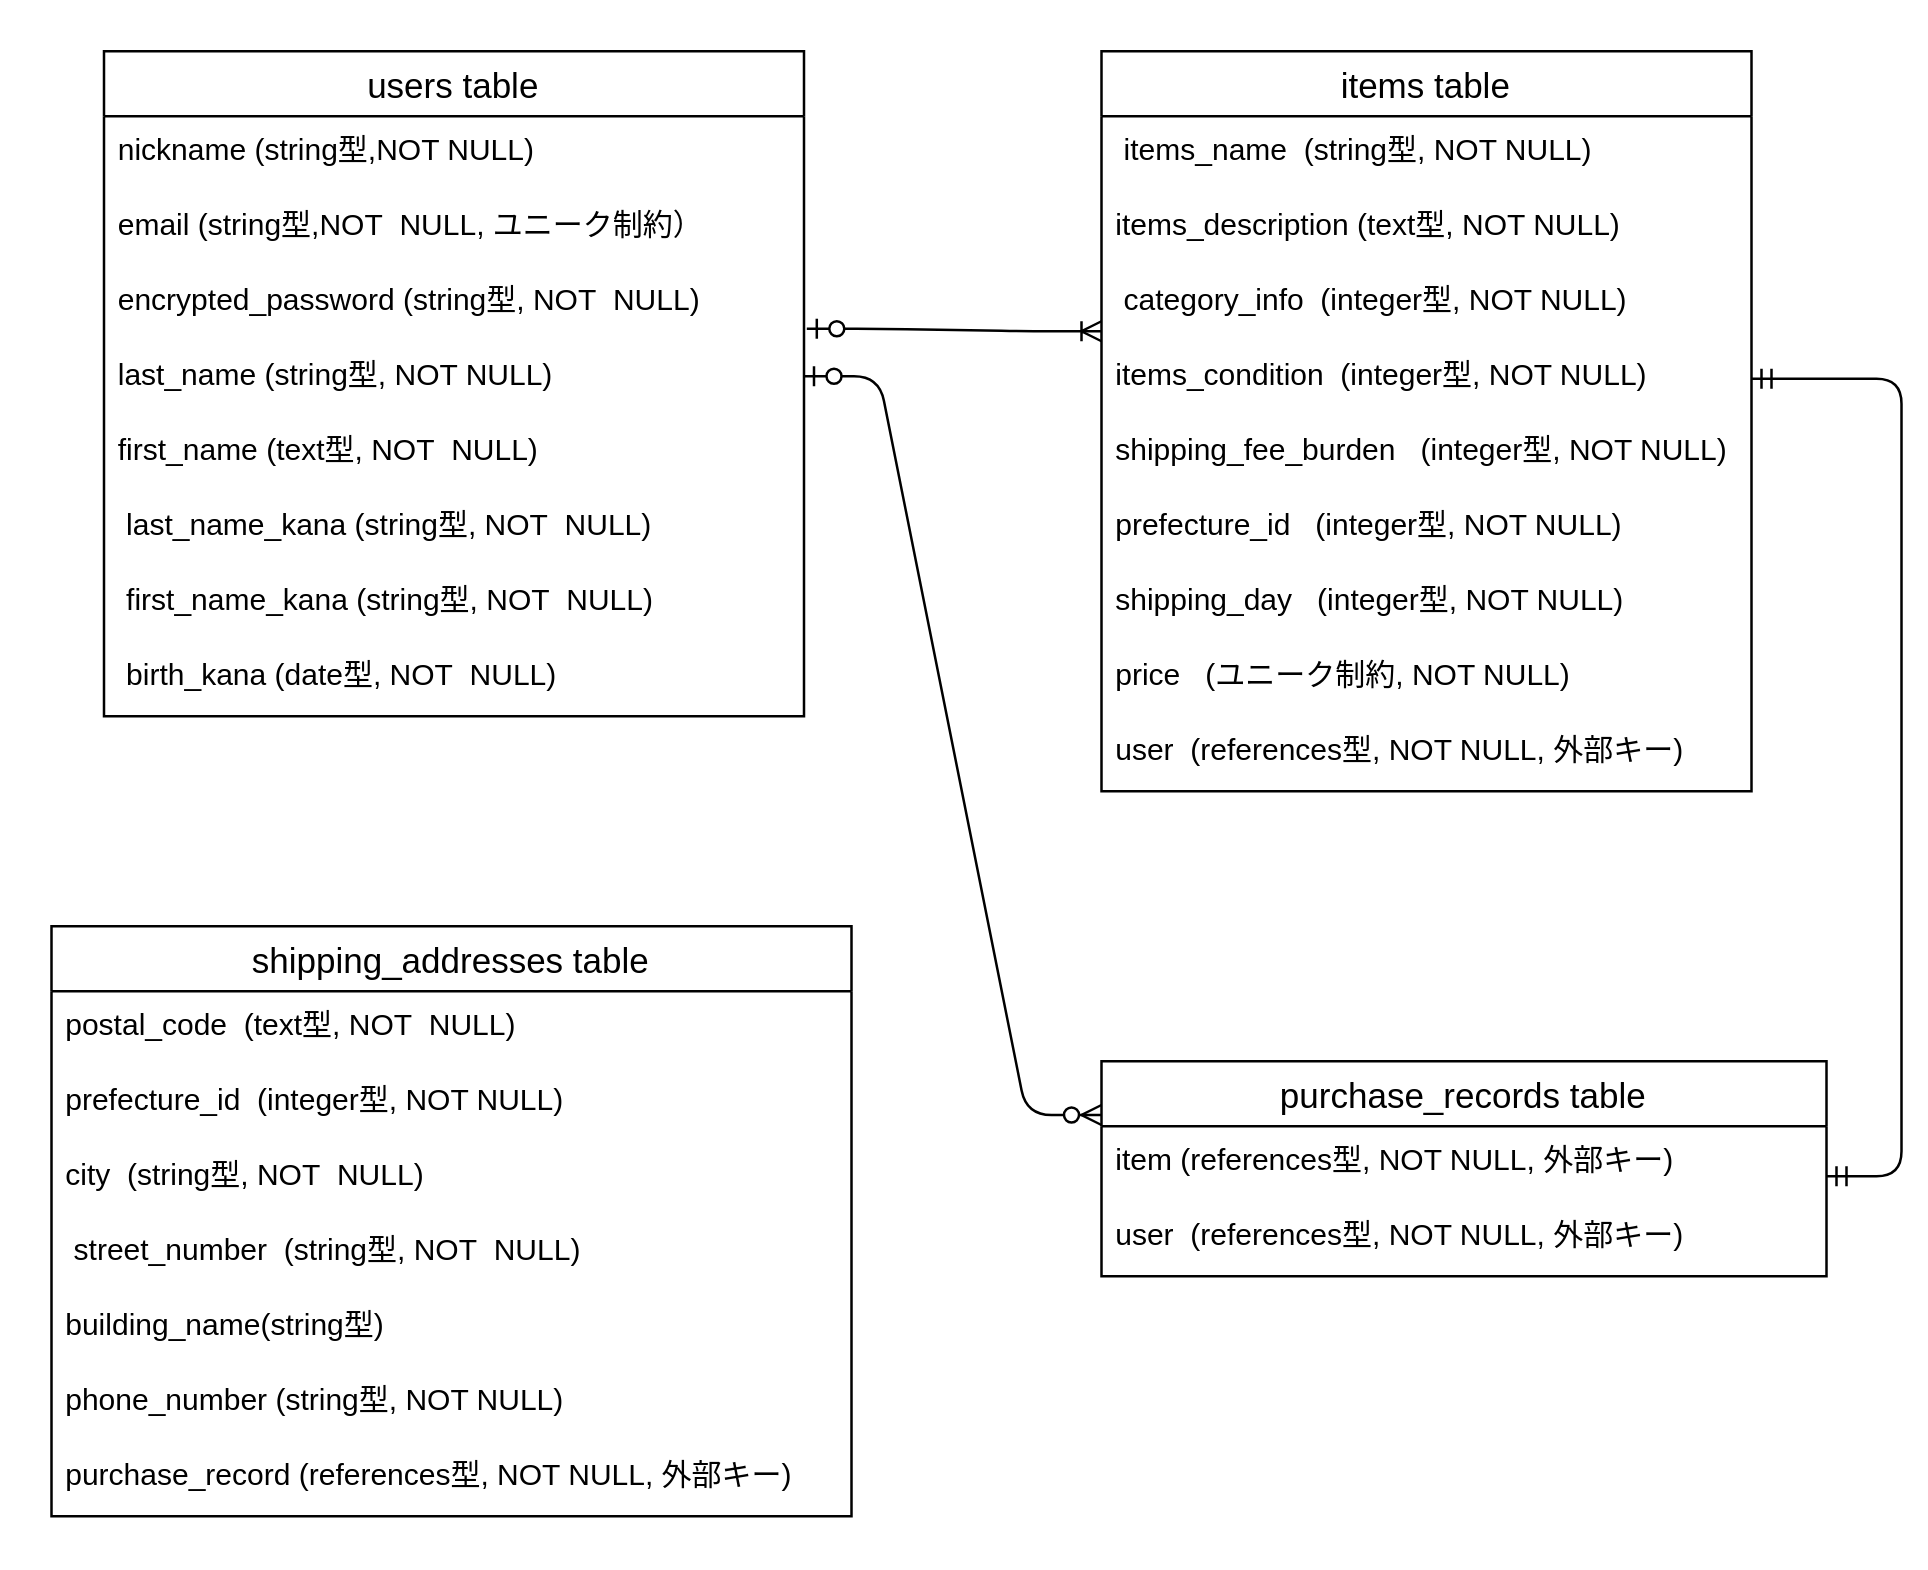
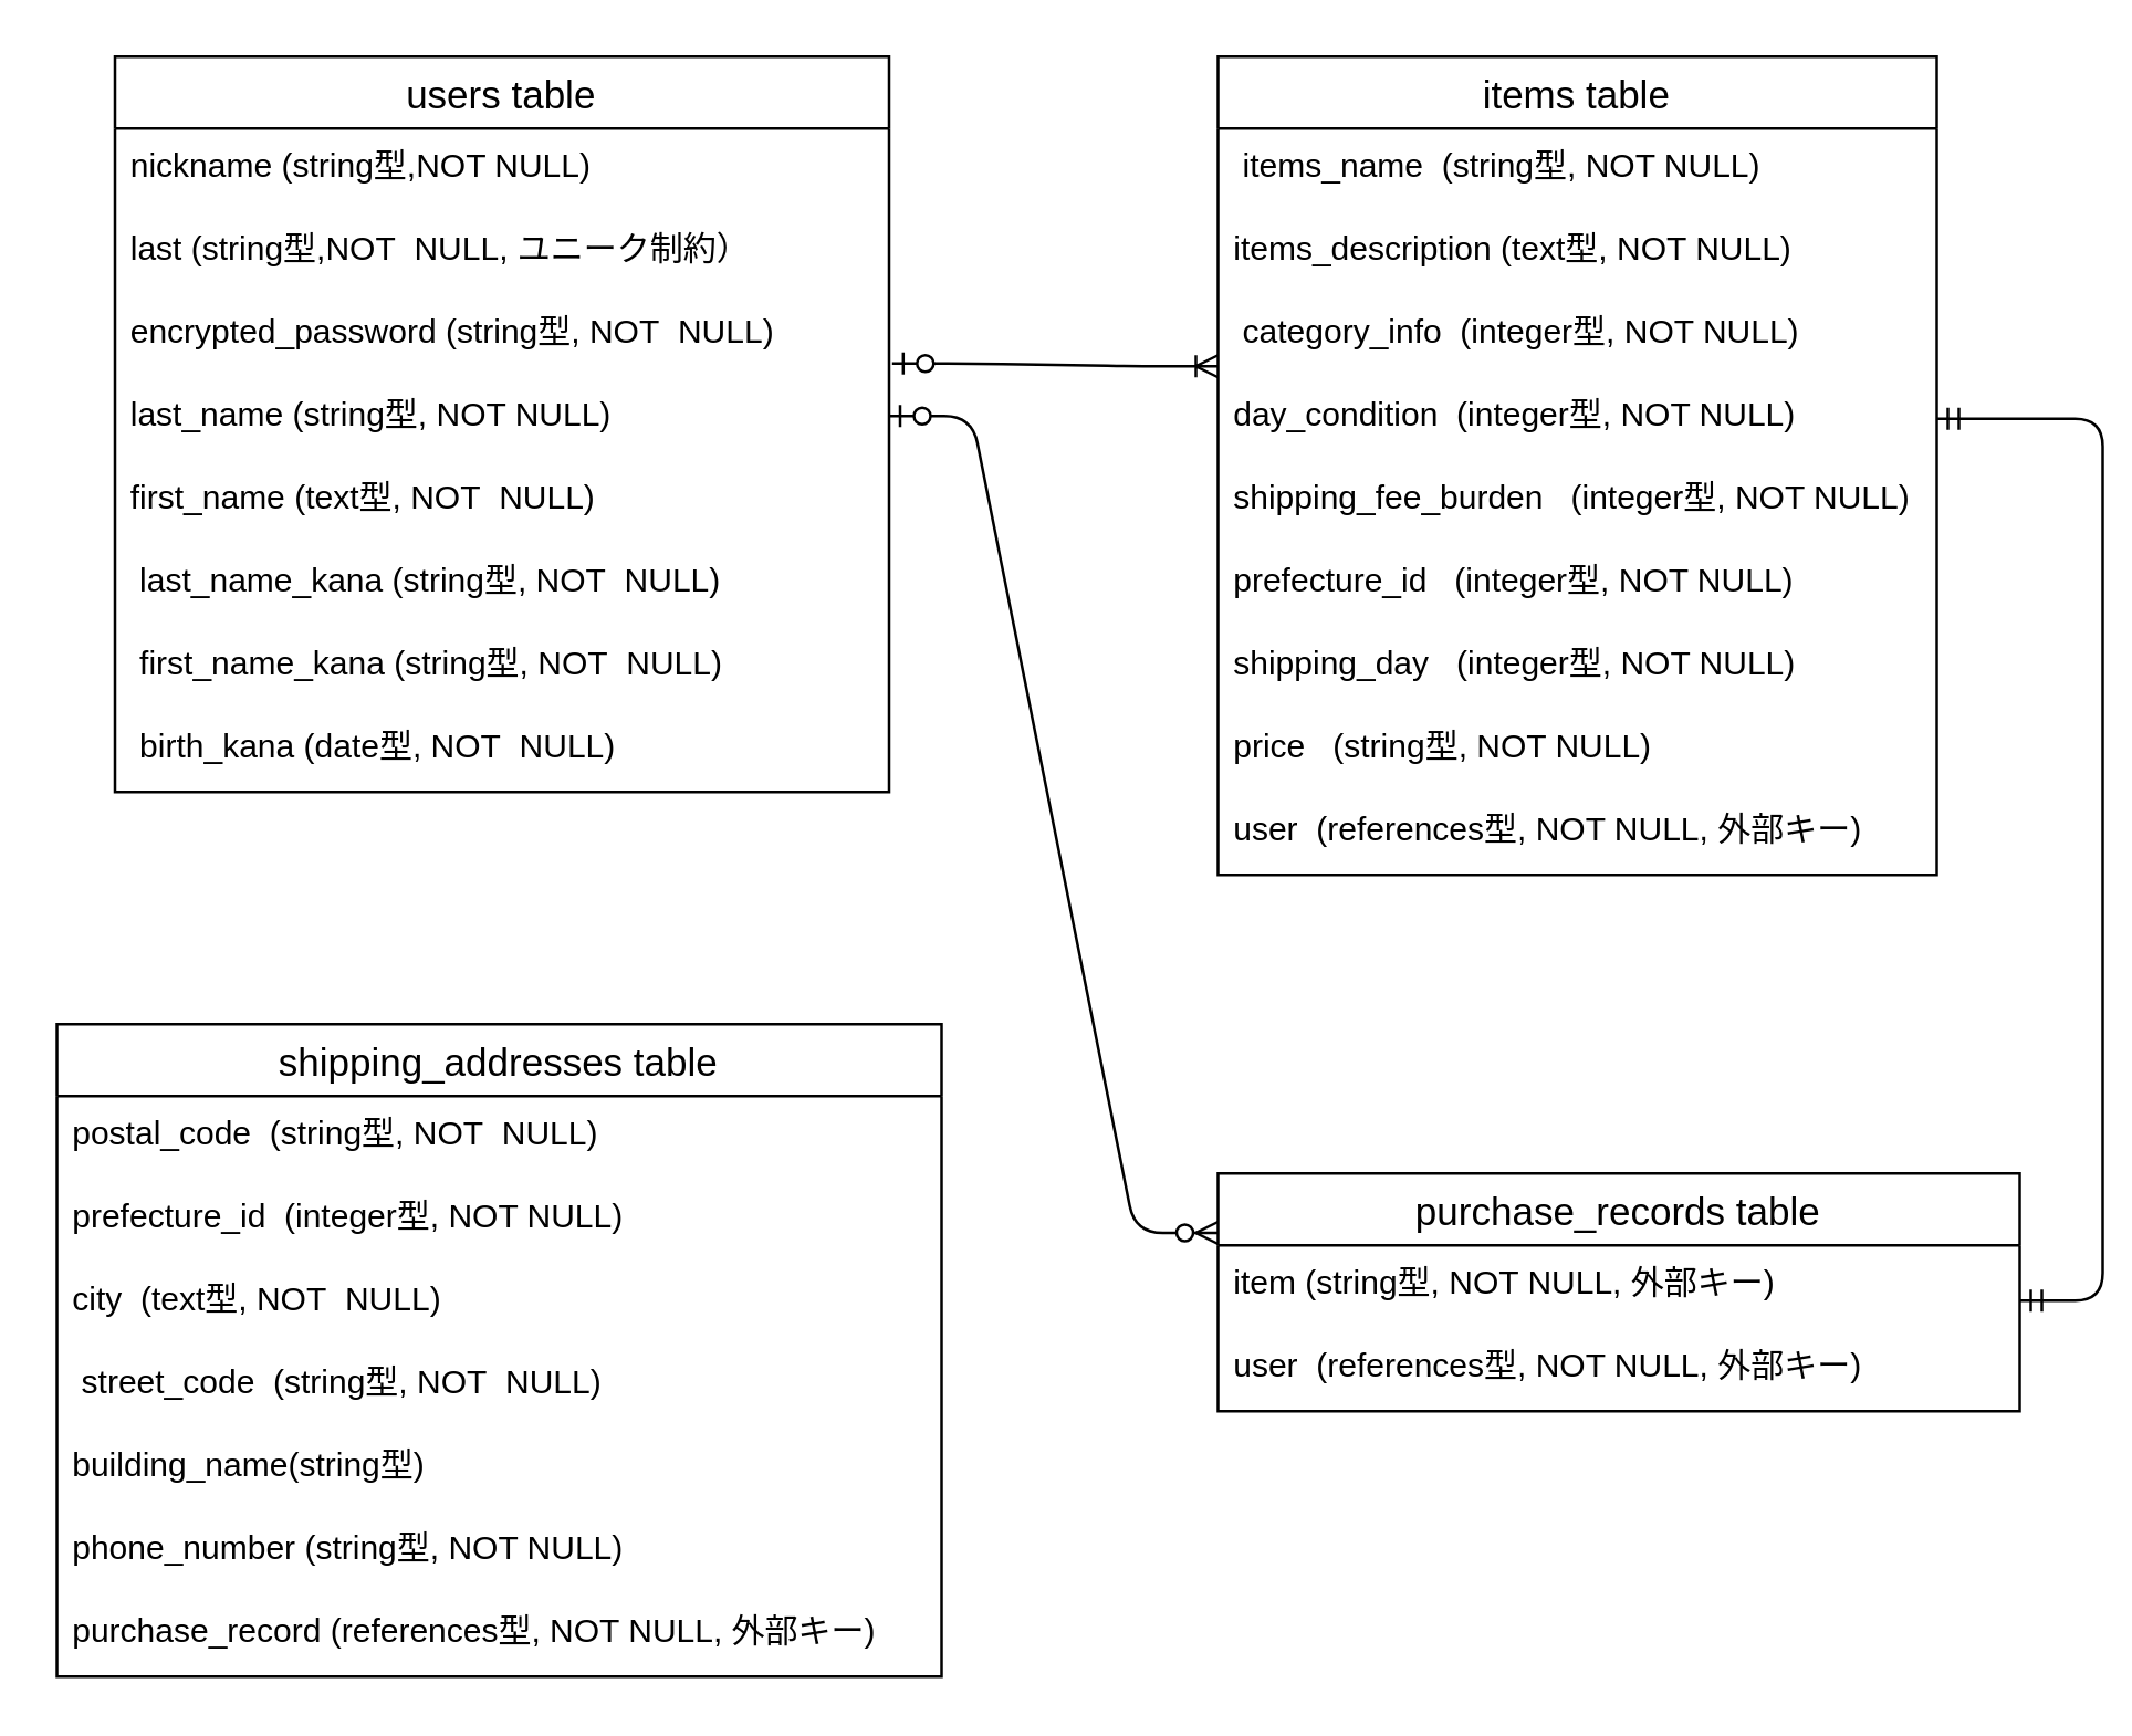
  <mxCell id="0" />
  <mxCell id="1" parent="0" />
  <mxCell id="2" value="users table" style="swimlane;fontStyle=0;childLayout=stackLayout;horizontal=1;startSize=26;horizontalStack=0;resizeParent=1;resizeParentMax=0;resizeLast=0;collapsible=1;marginBottom=0;align=center;fontSize=14;" parent="1" vertex="1"><mxGeometry x="41" y="20" width="280" height="266" as="geometry" /></mxCell>
  <mxCell id="3" value="nickname (string型,NOT NULL)" style="text;strokeColor=none;fillColor=none;spacingLeft=4;spacingRight=4;overflow=hidden;rotatable=0;points=[[0,0.5],[1,0.5]];portConstraint=eastwest;fontSize=12;" parent="2" vertex="1"><mxGeometry y="26" width="280" height="30" as="geometry" /></mxCell>
- <mxCell id="4" value="email (string型,NOT  NULL, ユニーク制約）&#10;" style="text;strokeColor=none;fillColor=none;spacingLeft=4;spacingRight=4;overflow=hidden;rotatable=0;points=[[0,0.5],[1,0.5]];portConstraint=eastwest;fontSize=12;" parent="2" vertex="1"><mxGeometry y="56" width="280" height="30" as="geometry" /></mxCell>
+ <mxCell id="4" value="last (string型,NOT  NULL, ユニーク制約）&#10;" style="text;strokeColor=none;fillColor=none;spacingLeft=4;spacingRight=4;overflow=hidden;rotatable=0;points=[[0,0.5],[1,0.5]];portConstraint=eastwest;fontSize=12;" parent="2" vertex="1"><mxGeometry y="56" width="280" height="30" as="geometry" /></mxCell>
  <mxCell id="5" value="encrypted_password (string型, NOT  NULL)&#10;" style="text;strokeColor=none;fillColor=none;spacingLeft=4;spacingRight=4;overflow=hidden;rotatable=0;points=[[0,0.5],[1,0.5]];portConstraint=eastwest;fontSize=12;" parent="2" vertex="1"><mxGeometry y="86" width="280" height="30" as="geometry" /></mxCell>
  <mxCell id="6" value="last_name (string型, NOT NULL)" style="text;strokeColor=none;fillColor=none;spacingLeft=4;spacingRight=4;overflow=hidden;rotatable=0;points=[[0,0.5],[1,0.5]];portConstraint=eastwest;fontSize=12;" parent="2" vertex="1"><mxGeometry y="116" width="280" height="30" as="geometry" /></mxCell>
  <mxCell id="7" value="first_name (text型, NOT  NULL)&#10;" style="text;strokeColor=none;fillColor=none;spacingLeft=4;spacingRight=4;overflow=hidden;rotatable=0;points=[[0,0.5],[1,0.5]];portConstraint=eastwest;fontSize=12;" parent="2" vertex="1"><mxGeometry y="146" width="280" height="30" as="geometry" /></mxCell>
  <mxCell id="8" value=" last_name_kana (string型, NOT  NULL)&#10;" style="text;strokeColor=none;fillColor=none;spacingLeft=4;spacingRight=4;overflow=hidden;rotatable=0;points=[[0,0.5],[1,0.5]];portConstraint=eastwest;fontSize=12;" parent="2" vertex="1"><mxGeometry y="176" width="280" height="30" as="geometry" /></mxCell>
  <mxCell id="9" value=" first_name_kana (string型, NOT  NULL)&#10;" style="text;strokeColor=none;fillColor=none;spacingLeft=4;spacingRight=4;overflow=hidden;rotatable=0;points=[[0,0.5],[1,0.5]];portConstraint=eastwest;fontSize=12;" parent="2" vertex="1"><mxGeometry y="206" width="280" height="30" as="geometry" /></mxCell>
  <mxCell id="10" value=" birth_kana (date型, NOT  NULL)&#10;" style="text;strokeColor=none;fillColor=none;spacingLeft=4;spacingRight=4;overflow=hidden;rotatable=0;points=[[0,0.5],[1,0.5]];portConstraint=eastwest;fontSize=12;" parent="2" vertex="1"><mxGeometry y="236" width="280" height="30" as="geometry" /></mxCell>
  <mxCell id="11" value="items table" style="swimlane;fontStyle=0;childLayout=stackLayout;horizontal=1;startSize=26;horizontalStack=0;resizeParent=1;resizeParentMax=0;resizeLast=0;collapsible=1;marginBottom=0;align=center;fontSize=14;" parent="1" vertex="1"><mxGeometry x="440" y="20" width="260" height="296" as="geometry" /></mxCell>
  <mxCell id="12" value=" items_name  (string型, NOT NULL)" style="text;strokeColor=none;fillColor=none;spacingLeft=4;spacingRight=4;overflow=hidden;rotatable=0;points=[[0,0.5],[1,0.5]];portConstraint=eastwest;fontSize=12;" parent="11" vertex="1"><mxGeometry y="26" width="260" height="30" as="geometry" /></mxCell>
  <mxCell id="13" value="items_description (text型, NOT NULL)" style="text;strokeColor=none;fillColor=none;spacingLeft=4;spacingRight=4;overflow=hidden;rotatable=0;points=[[0,0.5],[1,0.5]];portConstraint=eastwest;fontSize=12;" parent="11" vertex="1"><mxGeometry y="56" width="260" height="30" as="geometry" /></mxCell>
  <mxCell id="14" value=" category_info  (integer型, NOT NULL)" style="text;strokeColor=none;fillColor=none;spacingLeft=4;spacingRight=4;overflow=hidden;rotatable=0;points=[[0,0.5],[1,0.5]];portConstraint=eastwest;fontSize=12;" parent="11" vertex="1"><mxGeometry y="86" width="260" height="30" as="geometry" /></mxCell>
- <mxCell id="15" value="items_condition  (integer型, NOT NULL)" style="text;strokeColor=none;fillColor=none;spacingLeft=4;spacingRight=4;overflow=hidden;rotatable=0;points=[[0,0.5],[1,0.5]];portConstraint=eastwest;fontSize=12;" parent="11" vertex="1"><mxGeometry y="116" width="260" height="30" as="geometry" /></mxCell>
+ <mxCell id="15" value="day_condition  (integer型, NOT NULL)" style="text;strokeColor=none;fillColor=none;spacingLeft=4;spacingRight=4;overflow=hidden;rotatable=0;points=[[0,0.5],[1,0.5]];portConstraint=eastwest;fontSize=12;" parent="11" vertex="1"><mxGeometry y="116" width="260" height="30" as="geometry" /></mxCell>
  <mxCell id="16" value="shipping_fee_burden   (integer型, NOT NULL)" style="text;strokeColor=none;fillColor=none;spacingLeft=4;spacingRight=4;overflow=hidden;rotatable=0;points=[[0,0.5],[1,0.5]];portConstraint=eastwest;fontSize=12;" vertex="1" parent="11"><mxGeometry y="146" width="260" height="30" as="geometry" /></mxCell>
  <mxCell id="17" value="prefecture_id   (integer型, NOT NULL)" style="text;strokeColor=none;fillColor=none;spacingLeft=4;spacingRight=4;overflow=hidden;rotatable=0;points=[[0,0.5],[1,0.5]];portConstraint=eastwest;fontSize=12;" vertex="1" parent="11"><mxGeometry y="176" width="260" height="30" as="geometry" /></mxCell>
  <mxCell id="18" value="shipping_day   (integer型, NOT NULL)" style="text;strokeColor=none;fillColor=none;spacingLeft=4;spacingRight=4;overflow=hidden;rotatable=0;points=[[0,0.5],[1,0.5]];portConstraint=eastwest;fontSize=12;" vertex="1" parent="11"><mxGeometry y="206" width="260" height="30" as="geometry" /></mxCell>
- <mxCell id="19" value="price   (ユニーク制約, NOT NULL)" style="text;strokeColor=none;fillColor=none;spacingLeft=4;spacingRight=4;overflow=hidden;rotatable=0;points=[[0,0.5],[1,0.5]];portConstraint=eastwest;fontSize=12;" vertex="1" parent="11"><mxGeometry y="236" width="260" height="30" as="geometry" /></mxCell>
+ <mxCell id="19" value="price   (string型, NOT NULL)" style="text;strokeColor=none;fillColor=none;spacingLeft=4;spacingRight=4;overflow=hidden;rotatable=0;points=[[0,0.5],[1,0.5]];portConstraint=eastwest;fontSize=12;" vertex="1" parent="11"><mxGeometry y="236" width="260" height="30" as="geometry" /></mxCell>
  <mxCell id="20" value="user  (references型, NOT NULL, 外部キー)" style="text;strokeColor=none;fillColor=none;spacingLeft=4;spacingRight=4;overflow=hidden;rotatable=0;points=[[0,0.5],[1,0.5]];portConstraint=eastwest;fontSize=12;" vertex="1" parent="11"><mxGeometry y="266" width="260" height="30" as="geometry" /></mxCell>
  <mxCell id="21" value="purchase_records table" style="swimlane;fontStyle=0;childLayout=stackLayout;horizontal=1;startSize=26;horizontalStack=0;resizeParent=1;resizeParentMax=0;resizeLast=0;collapsible=1;marginBottom=0;align=center;fontSize=14;" parent="1" vertex="1"><mxGeometry x="440" y="424" width="290" height="86" as="geometry" /></mxCell>
  <mxCell id="22" value="shipping_addresses table" style="swimlane;fontStyle=0;childLayout=stackLayout;horizontal=1;startSize=26;horizontalStack=0;resizeParent=1;resizeParentMax=0;resizeLast=0;collapsible=1;marginBottom=0;align=center;fontSize=14;" parent="1" vertex="1"><mxGeometry x="20" y="370" width="320" height="236" as="geometry" /></mxCell>
- <mxCell id="23" value="postal_code  (text型, NOT  NULL)&#10;" style="text;strokeColor=none;fillColor=none;spacingLeft=4;spacingRight=4;overflow=hidden;rotatable=0;points=[[0,0.5],[1,0.5]];portConstraint=eastwest;fontSize=12;" vertex="1" parent="22"><mxGeometry y="26" width="320" height="30" as="geometry" /></mxCell>
+ <mxCell id="23" value="postal_code  (string型, NOT  NULL)&#10;" style="text;strokeColor=none;fillColor=none;spacingLeft=4;spacingRight=4;overflow=hidden;rotatable=0;points=[[0,0.5],[1,0.5]];portConstraint=eastwest;fontSize=12;" vertex="1" parent="22"><mxGeometry y="26" width="320" height="30" as="geometry" /></mxCell>
  <mxCell id="24" value="prefecture_id  (integer型, NOT NULL)" style="text;strokeColor=none;fillColor=none;spacingLeft=4;spacingRight=4;overflow=hidden;rotatable=0;points=[[0,0.5],[1,0.5]];portConstraint=eastwest;fontSize=12;" vertex="1" parent="22"><mxGeometry y="56" width="320" height="30" as="geometry" /></mxCell>
- <mxCell id="25" value="city  (string型, NOT  NULL)&#10;" style="text;strokeColor=none;fillColor=none;spacingLeft=4;spacingRight=4;overflow=hidden;rotatable=0;points=[[0,0.5],[1,0.5]];portConstraint=eastwest;fontSize=12;" vertex="1" parent="22"><mxGeometry y="86" width="320" height="30" as="geometry" /></mxCell>
- <mxCell id="26" value=" street_number  (string型, NOT  NULL)&#10;" style="text;strokeColor=none;fillColor=none;spacingLeft=4;spacingRight=4;overflow=hidden;rotatable=0;points=[[0,0.5],[1,0.5]];portConstraint=eastwest;fontSize=12;" vertex="1" parent="22"><mxGeometry y="116" width="320" height="30" as="geometry" /></mxCell>
+ <mxCell id="25" value="city  (text型, NOT  NULL)&#10;" style="text;strokeColor=none;fillColor=none;spacingLeft=4;spacingRight=4;overflow=hidden;rotatable=0;points=[[0,0.5],[1,0.5]];portConstraint=eastwest;fontSize=12;" vertex="1" parent="22"><mxGeometry y="86" width="320" height="30" as="geometry" /></mxCell>
+ <mxCell id="26" value=" street_code  (string型, NOT  NULL)&#10;" style="text;strokeColor=none;fillColor=none;spacingLeft=4;spacingRight=4;overflow=hidden;rotatable=0;points=[[0,0.5],[1,0.5]];portConstraint=eastwest;fontSize=12;" vertex="1" parent="22"><mxGeometry y="116" width="320" height="30" as="geometry" /></mxCell>
  <mxCell id="27" value="building_name(string型)" style="text;strokeColor=none;fillColor=none;spacingLeft=4;spacingRight=4;overflow=hidden;rotatable=0;points=[[0,0.5],[1,0.5]];portConstraint=eastwest;fontSize=12;" vertex="1" parent="22"><mxGeometry y="146" width="320" height="30" as="geometry" /></mxCell>
  <mxCell id="28" value="phone_number (string型, NOT NULL)" style="text;strokeColor=none;fillColor=none;spacingLeft=4;spacingRight=4;overflow=hidden;rotatable=0;points=[[0,0.5],[1,0.5]];portConstraint=eastwest;fontSize=12;" parent="22" vertex="1"><mxGeometry y="176" width="320" height="30" as="geometry" /></mxCell>
  <mxCell id="29" value="purchase_record (references型, NOT NULL, 外部キー)" style="text;strokeColor=none;fillColor=none;spacingLeft=4;spacingRight=4;overflow=hidden;rotatable=0;points=[[0,0.5],[1,0.5]];portConstraint=eastwest;fontSize=12;" parent="22" vertex="1"><mxGeometry y="206" width="320" height="30" as="geometry" /></mxCell>
  <mxCell id="30" value="" style="edgeStyle=entityRelationEdgeStyle;fontSize=12;html=1;endArrow=ERoneToMany;startArrow=ERzeroToOne;exitX=1.004;exitY=0.833;exitDx=0;exitDy=0;exitPerimeter=0;" parent="1" source="5" edge="1"><mxGeometry width="100" height="100" relative="1" as="geometry"><mxPoint x="330" y="130" as="sourcePoint" /><mxPoint x="440" y="132" as="targetPoint" /></mxGeometry></mxCell>
  <mxCell id="31" value="" style="edgeStyle=entityRelationEdgeStyle;fontSize=12;html=1;endArrow=ERzeroToMany;startArrow=ERzeroToOne;entryX=0;entryY=0.25;entryDx=0;entryDy=0;" parent="1" edge="1" target="21"><mxGeometry width="100" height="100" relative="1" as="geometry"><mxPoint x="321" y="150" as="sourcePoint" /><mxPoint x="440" y="350" as="targetPoint" /></mxGeometry></mxCell>
  <mxCell id="32" value="" style="edgeStyle=entityRelationEdgeStyle;fontSize=12;html=1;endArrow=ERmandOne;startArrow=ERmandOne;entryX=1;entryY=0.5;entryDx=0;entryDy=0;" parent="1" target="15" edge="1"><mxGeometry width="100" height="100" relative="1" as="geometry"><mxPoint x="730" y="470" as="sourcePoint" /><mxPoint x="630" y="210" as="targetPoint" /></mxGeometry></mxCell>
- <mxCell id="33" value="item (references型, NOT NULL, 外部キー)" style="text;strokeColor=none;fillColor=none;spacingLeft=4;spacingRight=4;overflow=hidden;rotatable=0;points=[[0,0.5],[1,0.5]];portConstraint=eastwest;fontSize=12;" parent="1" vertex="1"><mxGeometry x="440" y="450" width="280" height="60" as="geometry" /></mxCell>
+ <mxCell id="33" value="item (string型, NOT NULL, 外部キー)" style="text;strokeColor=none;fillColor=none;spacingLeft=4;spacingRight=4;overflow=hidden;rotatable=0;points=[[0,0.5],[1,0.5]];portConstraint=eastwest;fontSize=12;" parent="1" vertex="1"><mxGeometry x="440" y="450" width="280" height="60" as="geometry" /></mxCell>
  <mxCell id="34" value="user  (references型, NOT NULL, 外部キー)" style="text;strokeColor=none;fillColor=none;spacingLeft=4;spacingRight=4;overflow=hidden;rotatable=0;points=[[0,0.5],[1,0.5]];portConstraint=eastwest;fontSize=12;" vertex="1" parent="1"><mxGeometry x="440" y="480" width="290" height="30" as="geometry" /></mxCell>
